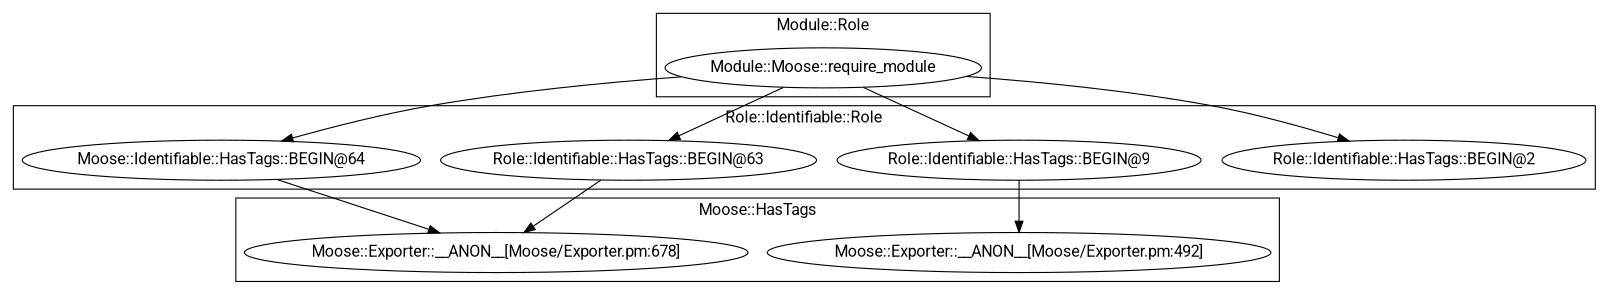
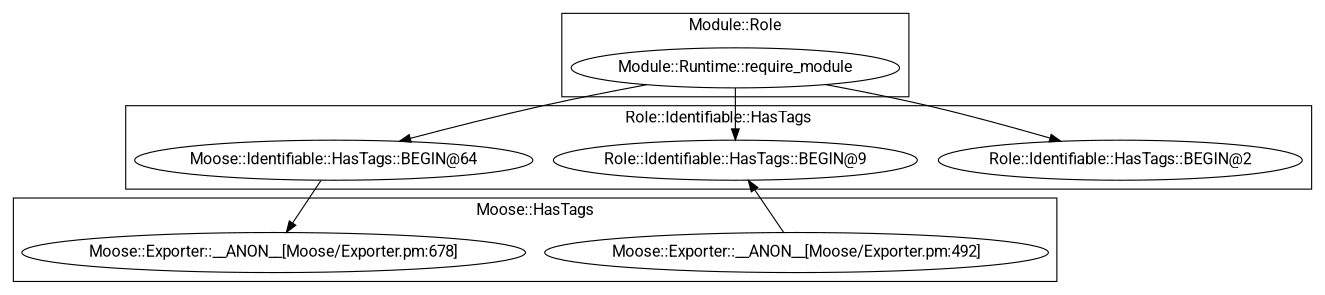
  digraph {
    fontname=Roboto
    node [fontname=Roboto]
    edge [fontname=Roboto]
    "Role::Identifiable::HasTags::BEGIN@2"
    "Role::Identifiable::HasTags::BEGIN@9"
-   "Role::Identifiable::HasTags::BEGIN@63"
    n4 [label="Moose::Identifiable::HasTags::BEGIN@64"]
-   "Module::Runtime::require_module" [label="Module::Moose::require_module"]
+   "Module::Runtime::require_module"
    "Moose::Exporter::__ANON__[Moose/Exporter.pm:492]"
    "Moose::Exporter::__ANON__[Moose/Exporter.pm:678]"
    subgraph cluster_1 {
-     label="Role::Identifiable::Role"
+     label="Role::Identifiable::HasTags"
      "Role::Identifiable::HasTags::BEGIN@2"
      "Role::Identifiable::HasTags::BEGIN@9"
-     "Role::Identifiable::HasTags::BEGIN@63"
      n4
    }
    subgraph cluster_2 {
      label="Module::Role"
      "Module::Runtime::require_module"
    }
    subgraph cluster_3 {
      label="Moose::HasTags"
      "Moose::Exporter::__ANON__[Moose/Exporter.pm:492]"
      "Moose::Exporter::__ANON__[Moose/Exporter.pm:678]"
    }
-   "Role::Identifiable::HasTags::BEGIN@9" -> "Moose::Exporter::__ANON__[Moose/Exporter.pm:492]"
-   "Role::Identifiable::HasTags::BEGIN@63" -> "Moose::Exporter::__ANON__[Moose/Exporter.pm:678]"
+   "Moose::Exporter::__ANON__[Moose/Exporter.pm:492]" -> "Role::Identifiable::HasTags::BEGIN@9"
    n4 -> "Moose::Exporter::__ANON__[Moose/Exporter.pm:678]"
    "Module::Runtime::require_module" -> "Role::Identifiable::HasTags::BEGIN@2"
    "Module::Runtime::require_module" -> "Role::Identifiable::HasTags::BEGIN@9"
-   "Module::Runtime::require_module" -> "Role::Identifiable::HasTags::BEGIN@63"
    "Module::Runtime::require_module" -> n4
  }
